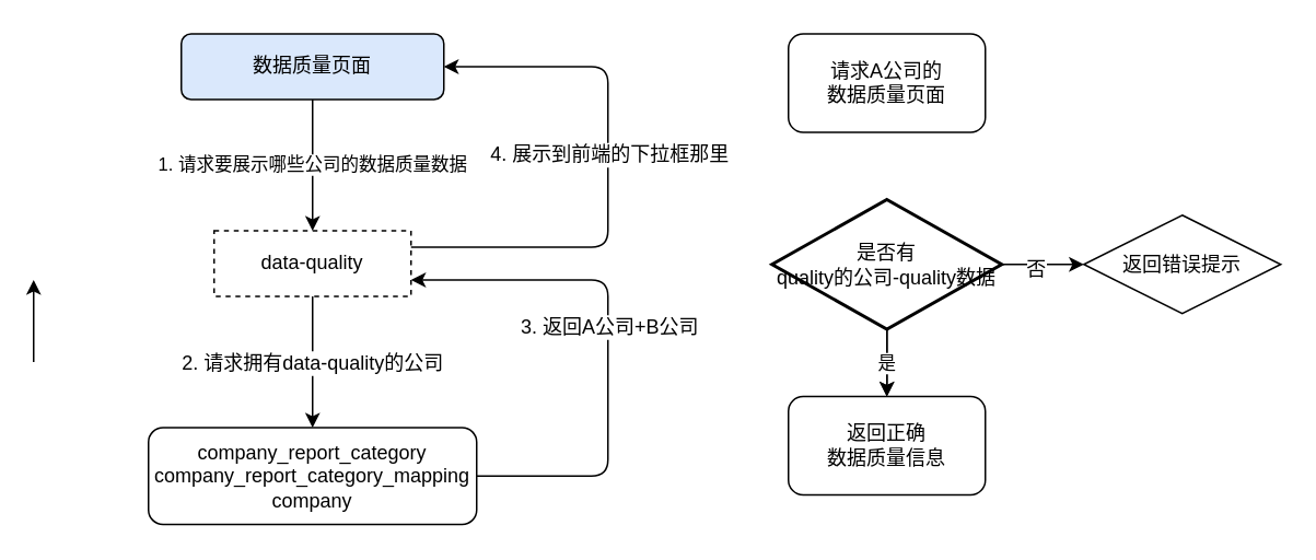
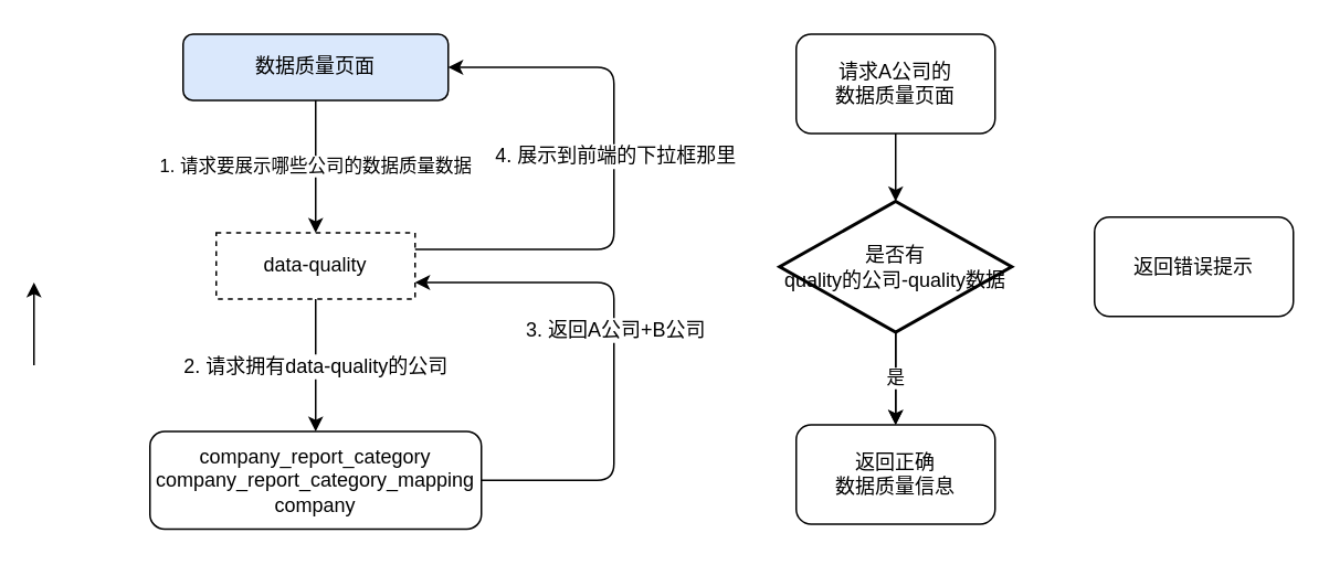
  <mxCell id="0" />
  <mxCell id="1" parent="0" />
  <mxCell id="2" value="1. 请求要展示哪些公司的数据质量数据" style="edgeStyle=orthogonalEdgeStyle;rounded=0;orthogonalLoop=1;jettySize=auto;html=1;" parent="1" source="3" target="6" edge="1"><mxGeometry relative="1" as="geometry" /></mxCell>
  <mxCell id="3" value="数据质量页面" style="rounded=1;whiteSpace=wrap;html=1;fillColor=#dae8fc;" parent="1" vertex="1"><mxGeometry x="110" y="20" width="160" height="40" as="geometry" /></mxCell>
  <mxCell id="4" value="" style="edgeStyle=orthogonalEdgeStyle;rounded=0;orthogonalLoop=1;jettySize=auto;html=1;" parent="1" source="6" target="7" edge="1"><mxGeometry relative="1" as="geometry" /></mxCell>
  <mxCell id="5" value="2. 请求拥有data-quality的公司" style="text;html=1;resizable=0;points=[];align=center;verticalAlign=middle;labelBackgroundColor=#ffffff;" parent="4" vertex="1" connectable="0"><mxGeometry y="-1" relative="1" as="geometry"><mxPoint as="offset" /></mxGeometry></mxCell>
  <mxCell id="6" value="data-quality" style="rounded=1;whiteSpace=wrap;html=1;arcSize=0;dashed=1;" parent="1" vertex="1"><mxGeometry x="130" y="140" width="120" height="40" as="geometry" /></mxCell>
  <mxCell id="7" value="company_report_category&lt;br&gt;company_report_category_mapping&lt;br&gt;company" style="rounded=1;whiteSpace=wrap;html=1;" parent="1" vertex="1"><mxGeometry x="90" y="260" width="200" height="59" as="geometry" /></mxCell>
  <mxCell id="8" value="" style="endArrow=classic;html=1;" parent="1" edge="1"><mxGeometry width="50" height="50" relative="1" as="geometry"><mxPoint x="20" y="220" as="sourcePoint" /><mxPoint x="20" y="170" as="targetPoint" /></mxGeometry></mxCell>
  <mxCell id="9" value="" style="edgeStyle=elbowEdgeStyle;elbow=horizontal;endArrow=classic;html=1;exitX=1;exitY=0.5;exitDx=0;exitDy=0;entryX=1;entryY=0.75;entryDx=0;entryDy=0;" parent="1" source="7" target="6" edge="1"><mxGeometry width="50" height="50" relative="1" as="geometry"><mxPoint x="290" y="290" as="sourcePoint" /><mxPoint x="390" y="230" as="targetPoint" /><Array as="points"><mxPoint x="370" y="230" /></Array></mxGeometry></mxCell>
  <mxCell id="10" value="3. 返回A公司+B公司" style="text;html=1;resizable=0;points=[];align=center;verticalAlign=middle;labelBackgroundColor=#ffffff;" parent="9" vertex="1" connectable="0"><mxGeometry x="0.071" relative="1" as="geometry"><mxPoint as="offset" /></mxGeometry></mxCell>
  <mxCell id="11" value="" style="edgeStyle=elbowEdgeStyle;elbow=horizontal;endArrow=classic;html=1;exitX=1;exitY=0.25;exitDx=0;exitDy=0;entryX=1;entryY=0.5;entryDx=0;entryDy=0;" parent="1" source="6" target="3" edge="1"><mxGeometry width="50" height="50" relative="1" as="geometry"><mxPoint x="305" y="160" as="sourcePoint" /><mxPoint x="295" y="30" as="targetPoint" /><Array as="points"><mxPoint x="370" y="110" /><mxPoint x="375" y="90" /></Array></mxGeometry></mxCell>
  <mxCell id="12" value="4. 展示到前端的下拉框那里" style="text;html=1;resizable=0;points=[];align=center;verticalAlign=middle;labelBackgroundColor=#ffffff;" parent="11" vertex="1" connectable="0"><mxGeometry x="0.071" relative="1" as="geometry"><mxPoint as="offset" /></mxGeometry></mxCell>
+ <mxCell id="13" value="" style="edgeStyle=orthogonalEdgeStyle;rounded=0;orthogonalLoop=1;jettySize=auto;html=1;entryX=0.5;entryY=0;entryDx=0;entryDy=0;entryPerimeter=0;" parent="1" source="14" target="19" edge="1"><mxGeometry relative="1" as="geometry"><mxPoint x="540" y="160" as="targetPoint" /></mxGeometry></mxCell>
  <mxCell id="14" value="请求A公司的&lt;br&gt;数据质量页面" style="rounded=1;whiteSpace=wrap;html=1;" parent="1" vertex="1"><mxGeometry x="480" y="20" width="120" height="60" as="geometry" /></mxCell>
- <mxCell id="15" value="" style="edgeStyle=orthogonalEdgeStyle;rounded=0;orthogonalLoop=1;jettySize=auto;html=1;entryX=0;entryY=0.5;entryDx=0;entryDy=0;" parent="1" source="19" target="20" edge="1"><mxGeometry relative="1" as="geometry"><mxPoint x="701.5" y="160.5" as="targetPoint" /></mxGeometry></mxCell>
- <mxCell id="16" value="否" style="text;html=1;resizable=0;points=[];align=center;verticalAlign=middle;labelBackgroundColor=#ffffff;" parent="15" vertex="1" connectable="0"><mxGeometry y="-6" relative="1" as="geometry"><mxPoint x="-5" y="-3" as="offset" /></mxGeometry></mxCell>
  <mxCell id="17" value="" style="edgeStyle=orthogonalEdgeStyle;rounded=0;orthogonalLoop=1;jettySize=auto;html=1;" parent="1" source="19" target="21" edge="1"><mxGeometry relative="1" as="geometry" /></mxCell>
  <mxCell id="18" value="是" style="edgeStyle=orthogonalEdgeStyle;rounded=0;orthogonalLoop=1;jettySize=auto;html=1;" parent="1" source="19" target="21" edge="1"><mxGeometry relative="1" as="geometry" /></mxCell>
  <mxCell id="19" value="是否有&lt;br&gt;quality的公司-quality数据" style="strokeWidth=2;html=1;shape=mxgraph.flowchart.decision;whiteSpace=wrap;" parent="1" vertex="1"><mxGeometry x="470" y="121" width="140" height="79" as="geometry" /></mxCell>
- <mxCell id="20" value="返回错误提示" style="rhombus;whiteSpace=wrap;html=1;" parent="1" vertex="1"><mxGeometry x="660" y="130.5" width="120" height="60" as="geometry" /></mxCell>
- <mxCell id="21" value="返回正确&lt;br&gt;数据质量信息" style="rounded=1;whiteSpace=wrap;html=1;" parent="1" vertex="1"><mxGeometry x="480" y="241" width="120" height="60" as="geometry" /></mxCell>
+ <mxCell id="20" value="返回错误提示" style="rounded=1;whiteSpace=wrap;html=1;" parent="1" vertex="1"><mxGeometry x="660" y="130.5" width="120" height="60" as="geometry" /></mxCell>
+ <mxCell id="21" value="返回正确&lt;br&gt;数据质量信息" style="rounded=1;whiteSpace=wrap;html=1;" parent="1" vertex="1"><mxGeometry x="480" y="256" width="120" height="60" as="geometry" /></mxCell>
